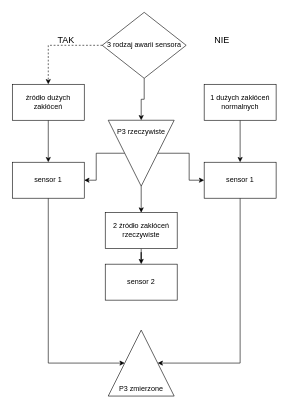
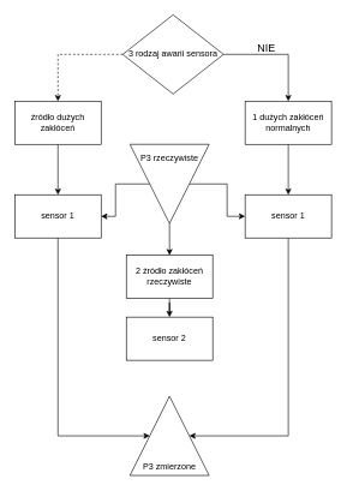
  <mxCell id="0" />
  <mxCell id="1" parent="0" />
  <mxCell id="2" style="edgeStyle=orthogonalEdgeStyle;rounded=0;orthogonalLoop=1;jettySize=auto;html=1;entryX=0.5;entryY=0;entryDx=0;entryDy=0;fontSize=15;" edge="1" parent="1" source="3" target="20"><mxGeometry relative="1" as="geometry"><Array as="points"><mxPoint x="80" y="605" /></Array></mxGeometry></mxCell>
  <mxCell id="3" value="sensor 1" style="whiteSpace=wrap;html=1;" vertex="1" parent="1"><mxGeometry x="20" y="270" width="120" height="60" as="geometry" /></mxCell>
  <mxCell id="4" value="sensor 2" style="rounded=0;whiteSpace=wrap;html=1;" vertex="1" parent="1"><mxGeometry x="175" y="440" width="120" height="60" as="geometry" /></mxCell>
  <mxCell id="5" style="edgeStyle=orthogonalEdgeStyle;rounded=0;orthogonalLoop=1;jettySize=auto;html=1;entryX=0.5;entryY=0;entryDx=0;entryDy=0;dashed=1;" edge="1" parent="1" source="7" target="9"><mxGeometry relative="1" as="geometry"><mxPoint x="130" y="140" as="targetPoint" /></mxGeometry></mxCell>
- <mxCell id="6" style="edgeStyle=orthogonalEdgeStyle;rounded=0;orthogonalLoop=1;jettySize=auto;html=1;" edge="1" parent="1" source="7" target="19"><mxGeometry relative="1" as="geometry" /></mxCell>
+ <mxCell id="6" style="edgeStyle=orthogonalEdgeStyle;rounded=0;orthogonalLoop=1;jettySize=auto;html=1;" edge="1" parent="1" source="7" target="11"><mxGeometry relative="1" as="geometry" /></mxCell>
  <mxCell id="7" value="3 rodzaj awarii sensora" style="rhombus;whiteSpace=wrap;html=1;" vertex="1" parent="1"><mxGeometry x="170" y="20" width="140" height="110" as="geometry" /></mxCell>
  <mxCell id="8" style="edgeStyle=orthogonalEdgeStyle;rounded=0;orthogonalLoop=1;jettySize=auto;html=1;fontSize=15;" edge="1" parent="1" source="9" target="3"><mxGeometry relative="1" as="geometry" /></mxCell>
  <mxCell id="9" value="źródło dużych zakłóceń" style="rounded=0;whiteSpace=wrap;html=1;" vertex="1" parent="1"><mxGeometry x="20" y="140" width="120" height="60" as="geometry" /></mxCell>
  <mxCell id="10" value="" style="edgeStyle=orthogonalEdgeStyle;rounded=0;orthogonalLoop=1;jettySize=auto;html=1;fontSize=15;" edge="1" parent="1" source="11" target="15"><mxGeometry relative="1" as="geometry" /></mxCell>
  <mxCell id="11" value="1 dużych zakłóceń normalnych" style="rounded=0;whiteSpace=wrap;html=1;" vertex="1" parent="1"><mxGeometry x="340" y="140" width="120" height="60" as="geometry" /></mxCell>
- <mxCell id="12" value="&lt;font style=&quot;font-size: 15px;&quot;&gt;TAK&lt;/font&gt;" style="text;html=1;strokeColor=none;fillColor=none;align=center;verticalAlign=middle;whiteSpace=wrap;rounded=0;" vertex="1" parent="1"><mxGeometry x="80" y="50" width="60" height="30" as="geometry" /></mxCell>
  <mxCell id="13" value="&lt;font style=&quot;font-size: 15px;&quot;&gt;NIE&lt;/font&gt;" style="text;html=1;strokeColor=none;fillColor=none;align=center;verticalAlign=middle;whiteSpace=wrap;rounded=0;" vertex="1" parent="1"><mxGeometry x="340" y="50" width="60" height="30" as="geometry" /></mxCell>
  <mxCell id="14" style="edgeStyle=orthogonalEdgeStyle;rounded=0;orthogonalLoop=1;jettySize=auto;html=1;entryX=0.5;entryY=1;entryDx=0;entryDy=0;fontSize=15;" edge="1" parent="1" source="15" target="20"><mxGeometry relative="1" as="geometry"><Array as="points"><mxPoint x="400" y="605" /></Array></mxGeometry></mxCell>
  <mxCell id="15" value="sensor 1" style="whiteSpace=wrap;html=1;" vertex="1" parent="1"><mxGeometry x="340" y="270" width="120" height="60" as="geometry" /></mxCell>
  <mxCell id="16" style="edgeStyle=orthogonalEdgeStyle;rounded=0;orthogonalLoop=1;jettySize=auto;html=1;entryX=1;entryY=0.5;entryDx=0;entryDy=0;fontSize=15;" edge="1" parent="1" source="19" target="3"><mxGeometry relative="1" as="geometry" /></mxCell>
  <mxCell id="17" style="edgeStyle=orthogonalEdgeStyle;rounded=0;orthogonalLoop=1;jettySize=auto;html=1;fontSize=15;" edge="1" parent="1" source="19" target="15"><mxGeometry relative="1" as="geometry" /></mxCell>
  <mxCell id="18" value="" style="edgeStyle=orthogonalEdgeStyle;rounded=0;orthogonalLoop=1;jettySize=auto;html=1;fontSize=15;" edge="1" parent="1" source="19" target="22"><mxGeometry relative="1" as="geometry" /></mxCell>
  <mxCell id="19" value="P3 rzeczywiste&lt;br&gt;&lt;br&gt;&lt;br&gt;&lt;br&gt;&lt;br&gt;&lt;br&gt;" style="triangle;whiteSpace=wrap;html=1;direction=south;" vertex="1" parent="1"><mxGeometry x="180" y="200" width="110" height="110" as="geometry" /></mxCell>
  <mxCell id="20" value="&lt;br&gt;&lt;br&gt;&lt;br&gt;&lt;br&gt;&lt;br&gt;&lt;br&gt;P3 zmierzone" style="triangle;whiteSpace=wrap;html=1;direction=north;" vertex="1" parent="1"><mxGeometry x="180" y="550" width="110" height="110" as="geometry" /></mxCell>
  <mxCell id="21" value="" style="edgeStyle=orthogonalEdgeStyle;rounded=0;orthogonalLoop=1;jettySize=auto;html=1;fontSize=15;" edge="1" parent="1" source="22" target="4"><mxGeometry relative="1" as="geometry" /></mxCell>
  <mxCell id="22" value="2 źródło zakłóceń rzeczywiste" style="rounded=0;whiteSpace=wrap;html=1;" vertex="1" parent="1"><mxGeometry x="175" y="354" width="120" height="60" as="geometry" /></mxCell>
